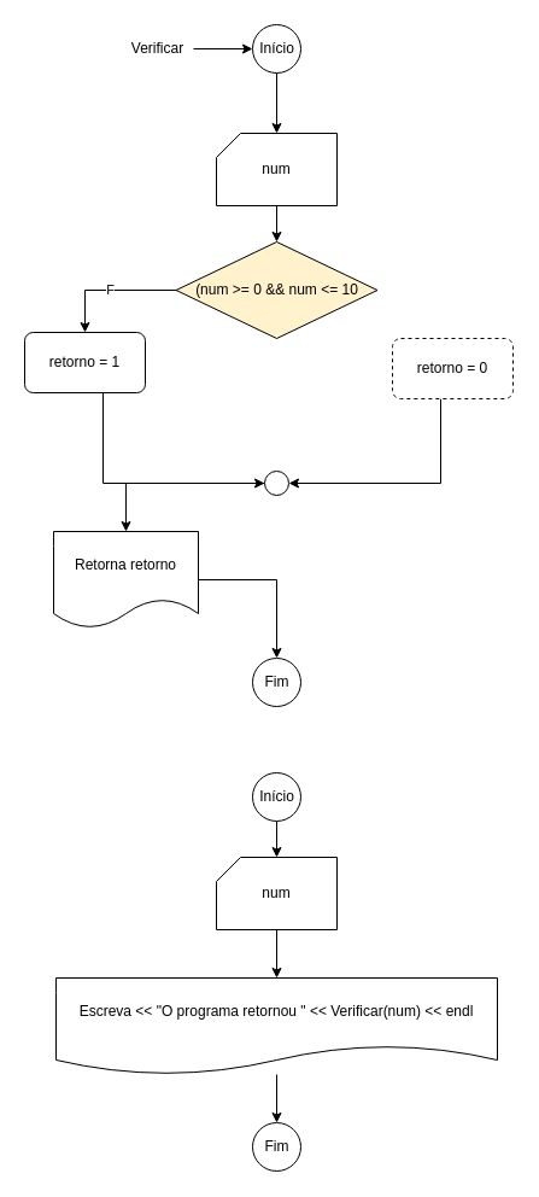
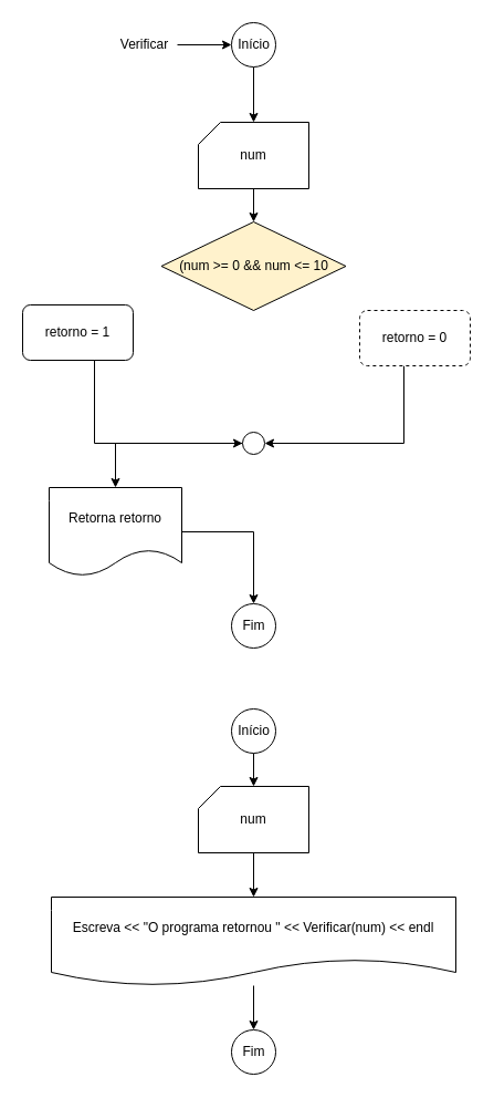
  <mxCell id="0" />
  <mxCell id="1" parent="0" />
  <mxCell id="2" value="" style="edgeStyle=orthogonalEdgeStyle;rounded=0;orthogonalLoop=1;jettySize=auto;html=1;" parent="1" source="3" target="5" edge="1"><mxGeometry relative="1" as="geometry" /></mxCell>
  <mxCell id="3" value="Início" style="verticalLabelPosition=middle;verticalAlign=middle;html=1;shape=mxgraph.flowchart.on-page_reference;labelPosition=center;align=center;" parent="1" vertex="1"><mxGeometry x="209" y="20" width="40" height="40" as="geometry" /></mxCell>
  <mxCell id="4" value="" style="edgeStyle=orthogonalEdgeStyle;rounded=0;orthogonalLoop=1;jettySize=auto;html=1;" edge="1" parent="1" source="5" target="9"><mxGeometry relative="1" as="geometry" /></mxCell>
  <mxCell id="5" value="num" style="verticalLabelPosition=middle;verticalAlign=middle;html=1;shape=card;whiteSpace=wrap;size=20;arcSize=12;labelPosition=center;align=center;" parent="1" vertex="1"><mxGeometry x="179" y="110" width="100" height="60" as="geometry" /></mxCell>
  <mxCell id="6" value="" style="edgeStyle=orthogonalEdgeStyle;rounded=0;orthogonalLoop=1;jettySize=auto;html=1;" parent="1" source="7" target="3" edge="1"><mxGeometry relative="1" as="geometry" /></mxCell>
  <mxCell id="7" value="Verificar" style="text;html=1;align=center;verticalAlign=middle;resizable=0;points=[];autosize=1;strokeColor=none;fillColor=none;" parent="1" vertex="1"><mxGeometry x="100" y="30" width="60" height="20" as="geometry" /></mxCell>
- <mxCell id="8" value="F" style="edgeStyle=orthogonalEdgeStyle;rounded=0;orthogonalLoop=1;jettySize=auto;html=1;entryX=0.5;entryY=0;entryDx=0;entryDy=0;" edge="1" parent="1" source="9" target="13"><mxGeometry relative="1" as="geometry" /></mxCell>
  <mxCell id="9" value="(num &amp;gt;= 0 &amp;amp;&amp;amp; num &amp;lt;= 10" style="rhombus;whiteSpace=wrap;html=1;fillColor=#fff2cc;" vertex="1" parent="1"><mxGeometry x="145.5" y="200" width="167" height="80" as="geometry" /></mxCell>
  <mxCell id="10" style="edgeStyle=orthogonalEdgeStyle;rounded=0;orthogonalLoop=1;jettySize=auto;html=1;entryX=1;entryY=0.5;entryDx=0;entryDy=0;entryPerimeter=0;" edge="1" parent="1" source="11" target="15"><mxGeometry relative="1" as="geometry"><Array as="points"><mxPoint x="365" y="400" /></Array></mxGeometry></mxCell>
  <mxCell id="11" value="retorno = 0" style="rounded=1;whiteSpace=wrap;html=1;absoluteArcSize=1;arcSize=14;strokeWidth=1;dashed=1;" vertex="1" parent="1"><mxGeometry x="325" y="280" width="100" height="50" as="geometry" /></mxCell>
  <mxCell id="12" style="edgeStyle=orthogonalEdgeStyle;rounded=0;orthogonalLoop=1;jettySize=auto;html=1;entryX=0;entryY=0.5;entryDx=0;entryDy=0;entryPerimeter=0;" edge="1" parent="1" source="13" target="15"><mxGeometry relative="1" as="geometry"><Array as="points"><mxPoint x="85" y="400" /></Array></mxGeometry></mxCell>
  <mxCell id="13" value="retorno = 1" style="rounded=1;whiteSpace=wrap;html=1;absoluteArcSize=1;arcSize=14;strokeWidth=1;" vertex="1" parent="1"><mxGeometry x="20" y="275" width="100" height="50" as="geometry" /></mxCell>
  <mxCell id="14" value="" style="edgeStyle=orthogonalEdgeStyle;rounded=0;orthogonalLoop=1;jettySize=auto;html=1;" edge="1" parent="1" source="15" target="17"><mxGeometry relative="1" as="geometry" /></mxCell>
  <mxCell id="15" value="" style="verticalLabelPosition=bottom;verticalAlign=top;html=1;shape=mxgraph.flowchart.on-page_reference;strokeWidth=1;" vertex="1" parent="1"><mxGeometry x="219" y="390" width="20" height="20" as="geometry" /></mxCell>
  <mxCell id="16" value="" style="edgeStyle=orthogonalEdgeStyle;rounded=0;orthogonalLoop=1;jettySize=auto;html=1;" edge="1" parent="1" source="17" target="18"><mxGeometry relative="1" as="geometry" /></mxCell>
  <mxCell id="17" value="Retorna retorno" style="shape=document;whiteSpace=wrap;html=1;boundedLbl=1;strokeWidth=1;" vertex="1" parent="1"><mxGeometry x="44" y="440" width="120" height="80" as="geometry" /></mxCell>
  <mxCell id="18" value="Fim" style="verticalLabelPosition=middle;verticalAlign=middle;html=1;shape=mxgraph.flowchart.on-page_reference;labelPosition=center;align=center;strokeWidth=1;" vertex="1" parent="1"><mxGeometry x="209" y="545" width="40" height="40" as="geometry" /></mxCell>
  <mxCell id="19" value="" style="edgeStyle=orthogonalEdgeStyle;rounded=0;orthogonalLoop=1;jettySize=auto;html=1;" edge="1" parent="1" source="20" target="22"><mxGeometry relative="1" as="geometry" /></mxCell>
  <mxCell id="20" value="Início" style="verticalLabelPosition=middle;verticalAlign=middle;html=1;shape=mxgraph.flowchart.on-page_reference;labelPosition=center;align=center;strokeWidth=1;" vertex="1" parent="1"><mxGeometry x="209" y="640" width="40" height="40" as="geometry" /></mxCell>
  <mxCell id="21" value="" style="edgeStyle=orthogonalEdgeStyle;rounded=0;orthogonalLoop=1;jettySize=auto;html=1;" edge="1" parent="1" source="22" target="24"><mxGeometry relative="1" as="geometry" /></mxCell>
  <mxCell id="22" value="num" style="verticalLabelPosition=middle;verticalAlign=middle;html=1;shape=card;whiteSpace=wrap;size=20;arcSize=12;labelPosition=center;align=center;" vertex="1" parent="1"><mxGeometry x="179" y="710" width="100" height="60" as="geometry" /></mxCell>
  <mxCell id="23" value="" style="edgeStyle=orthogonalEdgeStyle;rounded=0;orthogonalLoop=1;jettySize=auto;html=1;" edge="1" parent="1" source="24" target="25"><mxGeometry relative="1" as="geometry" /></mxCell>
  <mxCell id="24" value="Escreva &amp;lt;&amp;lt; &quot;O programa retornou &quot; &amp;lt;&amp;lt; Verificar(num) &amp;lt;&amp;lt; endl" style="shape=document;whiteSpace=wrap;html=1;boundedLbl=1;strokeWidth=1;" vertex="1" parent="1"><mxGeometry x="46" y="810" width="366" height="80" as="geometry" /></mxCell>
  <mxCell id="25" value="Fim" style="verticalLabelPosition=middle;verticalAlign=middle;html=1;shape=mxgraph.flowchart.on-page_reference;labelPosition=center;align=center;strokeWidth=1;" vertex="1" parent="1"><mxGeometry x="209" y="930" width="40" height="40" as="geometry" /></mxCell>
